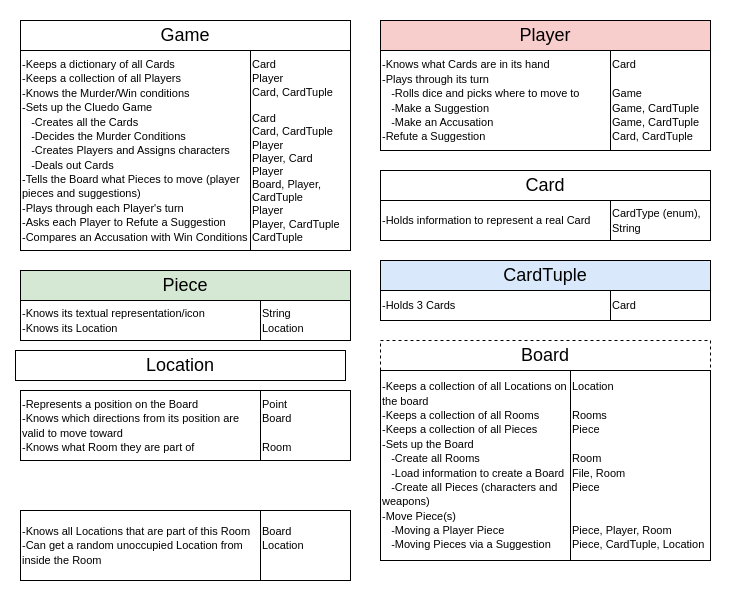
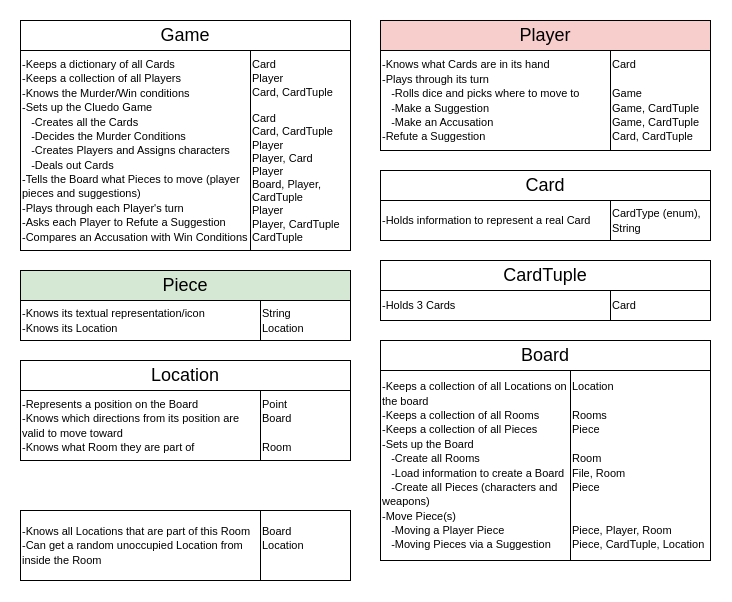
  <mxCell id="0" />
  <mxCell id="1" parent="0" />
  <mxCell id="2" value="&lt;font style=&quot;font-size: 18px&quot;&gt;Game&lt;/font&gt;" style="rounded=0;whiteSpace=wrap;html=1;" parent="1" vertex="1"><mxGeometry x="20" y="20" width="330" height="30" as="geometry" /></mxCell>
  <mxCell id="3" value="&lt;div&gt;&lt;font style=&quot;font-size: 11px&quot;&gt;-Keeps a dictionary of all Cards&lt;/font&gt;&lt;/div&gt;&lt;div&gt;&lt;span&gt;&lt;font style=&quot;font-size: 11px&quot;&gt;-Keeps a collection of all Players&lt;/font&gt;&lt;/span&gt;&lt;/div&gt;&lt;div&gt;&lt;span&gt;&lt;font style=&quot;font-size: 11px&quot;&gt;-Knows the Murder/Win conditions&lt;/font&gt;&lt;/span&gt;&lt;/div&gt;&lt;font&gt;&lt;div&gt;&lt;font style=&quot;font-size: 11px&quot;&gt;-Sets up the Cluedo Game&lt;/font&gt;&lt;/div&gt;&lt;div&gt;&lt;font style=&quot;font-size: 11px&quot;&gt;&amp;nbsp; &amp;nbsp;-Creates all the Cards&lt;/font&gt;&lt;/div&gt;&lt;div&gt;&lt;font style=&quot;font-size: 11px&quot;&gt;&amp;nbsp; &amp;nbsp;-Decides the Murder Conditions&lt;/font&gt;&lt;/div&gt;&lt;div&gt;&lt;font style=&quot;font-size: 11px&quot;&gt;&amp;nbsp; &amp;nbsp;-Creates Players and Assigns characters&lt;/font&gt;&lt;/div&gt;&lt;div&gt;&lt;font style=&quot;font-size: 11px&quot;&gt;&amp;nbsp; &amp;nbsp;-Deals out Cards&lt;/font&gt;&lt;/div&gt;&lt;div&gt;&lt;span style=&quot;font-size: 11px&quot;&gt;-Tells the Board what Pieces to move (player pieces and suggestions)&lt;/span&gt;&lt;br&gt;&lt;/div&gt;&lt;div&gt;&lt;span style=&quot;font-size: 11px&quot;&gt;-Plays through each Player's turn&lt;/span&gt;&lt;/div&gt;&lt;div&gt;&lt;span style=&quot;font-size: 11px&quot;&gt;-Asks each Player to Refute a Suggestion&lt;/span&gt;&lt;/div&gt;&lt;div&gt;&lt;span style=&quot;font-size: 11px&quot;&gt;-Compares an Accusation with Win Conditions&lt;/span&gt;&lt;/div&gt;&lt;/font&gt;" style="rounded=0;whiteSpace=wrap;html=1;align=left;" parent="1" vertex="1"><mxGeometry x="20" y="50" width="230" height="200" as="geometry" /></mxCell>
  <mxCell id="4" value="&lt;div&gt;&lt;span style=&quot;font-size: 11px&quot;&gt;Card&lt;/span&gt;&lt;/div&gt;&lt;font&gt;&lt;div&gt;&lt;span style=&quot;font-size: 11px&quot;&gt;Player&lt;/span&gt;&lt;/div&gt;&lt;font style=&quot;font-size: 11px&quot;&gt;&lt;div&gt;&lt;span&gt;Card, CardTuple&lt;/span&gt;&lt;/div&gt;&lt;div&gt;&lt;span&gt;&lt;br&gt;&lt;/span&gt;&lt;/div&gt;&lt;div&gt;&lt;span&gt;Card&lt;/span&gt;&lt;/div&gt;&lt;div&gt;&lt;span&gt;Card, CardTuple&lt;/span&gt;&lt;/div&gt;&lt;div&gt;&lt;span&gt;Player&lt;/span&gt;&lt;/div&gt;&lt;div&gt;&lt;span&gt;Player, Card&lt;/span&gt;&lt;/div&gt;&lt;div&gt;&lt;span&gt;Player&lt;/span&gt;&lt;/div&gt;&lt;div&gt;Board, Player, CardTuple&lt;span&gt;&lt;br&gt;&lt;/span&gt;&lt;/div&gt;&lt;div&gt;&lt;span&gt;Player&lt;/span&gt;&lt;/div&gt;&lt;div&gt;Player, CardTuple&lt;/div&gt;&lt;div&gt;CardTuple&lt;/div&gt;&lt;/font&gt;&lt;/font&gt;" style="rounded=0;whiteSpace=wrap;html=1;align=left;" parent="1" vertex="1"><mxGeometry x="250" y="50" width="100" height="200" as="geometry" /></mxCell>
  <mxCell id="5" value="&lt;font style=&quot;font-size: 18px&quot;&gt;Player&lt;/font&gt;" style="rounded=0;whiteSpace=wrap;html=1;fillColor=#f8cecc;" parent="1" vertex="1"><mxGeometry x="380" y="20" width="330" height="30" as="geometry" /></mxCell>
  <mxCell id="6" value="&lt;span style=&quot;font-size: 11px&quot;&gt;-Knows what Cards are in its hand&lt;br&gt;-Plays through its turn&lt;br&gt;&amp;nbsp; &amp;nbsp;-Rolls dice and picks where to move to&lt;br&gt;&amp;nbsp; &amp;nbsp;-Make a Suggestion&lt;br&gt;&amp;nbsp; &amp;nbsp;-Make an Accusation&lt;br&gt;-Refute a Suggestion&lt;br&gt;&lt;/span&gt;" style="rounded=0;whiteSpace=wrap;html=1;align=left;" parent="1" vertex="1"><mxGeometry x="380" y="50" width="230" height="100" as="geometry" /></mxCell>
  <mxCell id="7" value="&lt;span style=&quot;font-size: 11px&quot;&gt;Card&lt;br&gt;&lt;br&gt;Game&lt;br&gt;Game, CardTuple&lt;br&gt;Game, CardTuple&lt;br&gt;Card, CardTuple&lt;br&gt;&lt;/span&gt;" style="rounded=0;whiteSpace=wrap;html=1;align=left;" parent="1" vertex="1"><mxGeometry x="610" y="50" width="100" height="100" as="geometry" /></mxCell>
  <mxCell id="8" value="&lt;font style=&quot;font-size: 18px&quot;&gt;Card&lt;/font&gt;" style="rounded=0;whiteSpace=wrap;html=1;" vertex="1" parent="1"><mxGeometry x="380" y="170" width="330" height="30" as="geometry" /></mxCell>
  <mxCell id="9" value="&lt;span style=&quot;font-size: 11px&quot;&gt;-Holds information to represent a real Card&lt;br&gt;&lt;/span&gt;" style="rounded=0;whiteSpace=wrap;html=1;align=left;" vertex="1" parent="1"><mxGeometry x="380" y="200" width="230" height="40" as="geometry" /></mxCell>
  <mxCell id="10" value="&lt;span style=&quot;font-size: 11px&quot;&gt;CardType (enum), String&lt;br&gt;&lt;/span&gt;" style="rounded=0;whiteSpace=wrap;html=1;align=left;" vertex="1" parent="1"><mxGeometry x="610" y="200" width="100" height="40" as="geometry" /></mxCell>
- <mxCell id="11" value="&lt;font style=&quot;font-size: 18px&quot;&gt;CardTuple&lt;/font&gt;" style="rounded=0;whiteSpace=wrap;html=1;fillColor=#dae8fc;" vertex="1" parent="1"><mxGeometry x="380" y="260" width="330" height="30" as="geometry" /></mxCell>
+ <mxCell id="11" value="&lt;font style=&quot;font-size: 18px&quot;&gt;CardTuple&lt;/font&gt;" style="rounded=0;whiteSpace=wrap;html=1;" vertex="1" parent="1"><mxGeometry x="380" y="260" width="330" height="30" as="geometry" /></mxCell>
  <mxCell id="12" value="&lt;span style=&quot;font-size: 11px&quot;&gt;-Holds 3 Cards&lt;br&gt;&lt;/span&gt;" style="rounded=0;whiteSpace=wrap;html=1;align=left;" vertex="1" parent="1"><mxGeometry x="380" y="290" width="230" height="30" as="geometry" /></mxCell>
  <mxCell id="13" value="&lt;span style=&quot;font-size: 11px&quot;&gt;Card&lt;br&gt;&lt;/span&gt;" style="rounded=0;whiteSpace=wrap;html=1;align=left;" vertex="1" parent="1"><mxGeometry x="610" y="290" width="100" height="30" as="geometry" /></mxCell>
  <mxCell id="14" value="&lt;font style=&quot;font-size: 18px&quot;&gt;Piece&lt;/font&gt;" style="rounded=0;whiteSpace=wrap;html=1;fillColor=#d5e8d4;" vertex="1" parent="1"><mxGeometry x="20" y="270" width="330" height="30" as="geometry" /></mxCell>
  <mxCell id="15" value="&lt;span style=&quot;font-size: 11px&quot;&gt;-Knows its textual representation/icon&lt;br&gt;-Knows its Location&lt;br&gt;&lt;/span&gt;" style="rounded=0;whiteSpace=wrap;html=1;align=left;" vertex="1" parent="1"><mxGeometry x="20" y="300" width="240" height="40" as="geometry" /></mxCell>
  <mxCell id="16" value="&lt;span style=&quot;font-size: 11px&quot;&gt;String&lt;br&gt;Location&lt;br&gt;&lt;/span&gt;" style="rounded=0;whiteSpace=wrap;html=1;align=left;" vertex="1" parent="1"><mxGeometry x="260" y="300" width="90" height="40" as="geometry" /></mxCell>
- <mxCell id="17" value="&lt;font style=&quot;font-size: 18px&quot;&gt;Location&lt;/font&gt;" style="rounded=0;whiteSpace=wrap;html=1;" vertex="1" parent="1"><mxGeometry x="15" y="350" width="330" height="30" as="geometry" /></mxCell>
+ <mxCell id="17" value="&lt;font style=&quot;font-size: 18px&quot;&gt;Location&lt;/font&gt;" style="rounded=0;whiteSpace=wrap;html=1;" vertex="1" parent="1"><mxGeometry x="20" y="360" width="330" height="30" as="geometry" /></mxCell>
  <mxCell id="18" value="&lt;span style=&quot;font-size: 11px&quot;&gt;-Represents a position on the Board&lt;br&gt;-Knows which directions from its position are valid to move toward&lt;br&gt;-Knows what Room they are part of&lt;br&gt;&lt;/span&gt;" style="rounded=0;whiteSpace=wrap;html=1;align=left;" vertex="1" parent="1"><mxGeometry x="20" y="390" width="240" height="70" as="geometry" /></mxCell>
  <mxCell id="19" value="&lt;span style=&quot;font-size: 11px&quot;&gt;Point&lt;br&gt;Board&lt;br&gt;&lt;br&gt;Room&lt;br&gt;&lt;/span&gt;" style="rounded=0;whiteSpace=wrap;html=1;align=left;" vertex="1" parent="1"><mxGeometry x="260" y="390" width="90" height="70" as="geometry" /></mxCell>
  <mxCell id="20" value="&lt;span style=&quot;font-size: 11px&quot;&gt;-Knows all Locations that are part of this Room&lt;br&gt;-Can get a random unoccupied Location from inside the Room&lt;br&gt;&lt;/span&gt;" style="rounded=0;whiteSpace=wrap;html=1;align=left;" vertex="1" parent="1"><mxGeometry x="20" y="510" width="240" height="70" as="geometry" /></mxCell>
  <mxCell id="21" value="&lt;span style=&quot;font-size: 11px&quot;&gt;Board&lt;br&gt;Location&lt;br&gt;&lt;br&gt;&lt;/span&gt;" style="rounded=0;whiteSpace=wrap;html=1;align=left;" vertex="1" parent="1"><mxGeometry x="260" y="510" width="90" height="70" as="geometry" /></mxCell>
- <mxCell id="22" value="&lt;font style=&quot;font-size: 18px&quot;&gt;Board&lt;/font&gt;" style="rounded=0;whiteSpace=wrap;html=1;dashed=1;" vertex="1" parent="1"><mxGeometry x="380" y="340" width="330" height="30" as="geometry" /></mxCell>
+ <mxCell id="22" value="&lt;font style=&quot;font-size: 18px&quot;&gt;Board&lt;/font&gt;" style="rounded=0;whiteSpace=wrap;html=1;" vertex="1" parent="1"><mxGeometry x="380" y="340" width="330" height="30" as="geometry" /></mxCell>
  <mxCell id="23" value="&lt;span style=&quot;font-size: 11px&quot;&gt;-Keeps a collection of all Locations on the board&lt;br&gt;-Keeps a collection of all Rooms&lt;br&gt;-Keeps a collection of all Pieces&lt;br&gt;-Sets up the Board&lt;br&gt;&amp;nbsp; &amp;nbsp;-Create all Rooms&lt;br&gt;&amp;nbsp; &amp;nbsp;-Load information to create a Board&lt;br&gt;&amp;nbsp; &amp;nbsp;-Create all Pieces (characters and weapons)&lt;br&gt;-Move Piece(s)&lt;br&gt;&amp;nbsp; &amp;nbsp;-Moving a Player Piece&lt;br&gt;&amp;nbsp; &amp;nbsp;-Moving Pieces via a Suggestion&lt;br&gt;&lt;/span&gt;" style="rounded=0;whiteSpace=wrap;html=1;align=left;" vertex="1" parent="1"><mxGeometry x="380" y="370" width="190" height="190" as="geometry" /></mxCell>
  <mxCell id="24" value="&lt;span style=&quot;font-size: 11px&quot;&gt;Location&lt;br&gt;&lt;br&gt;Rooms&lt;br&gt;Piece&lt;br&gt;&lt;br&gt;Room&lt;br&gt;File, Room&lt;br&gt;Piece&lt;br&gt;&lt;br&gt;&lt;br&gt;Piece, Player, Room&lt;br&gt;Piece, CardTuple, Location&lt;br&gt;&lt;/span&gt;" style="rounded=0;whiteSpace=wrap;html=1;align=left;" vertex="1" parent="1"><mxGeometry x="570" y="370" width="140" height="190" as="geometry" /></mxCell>
